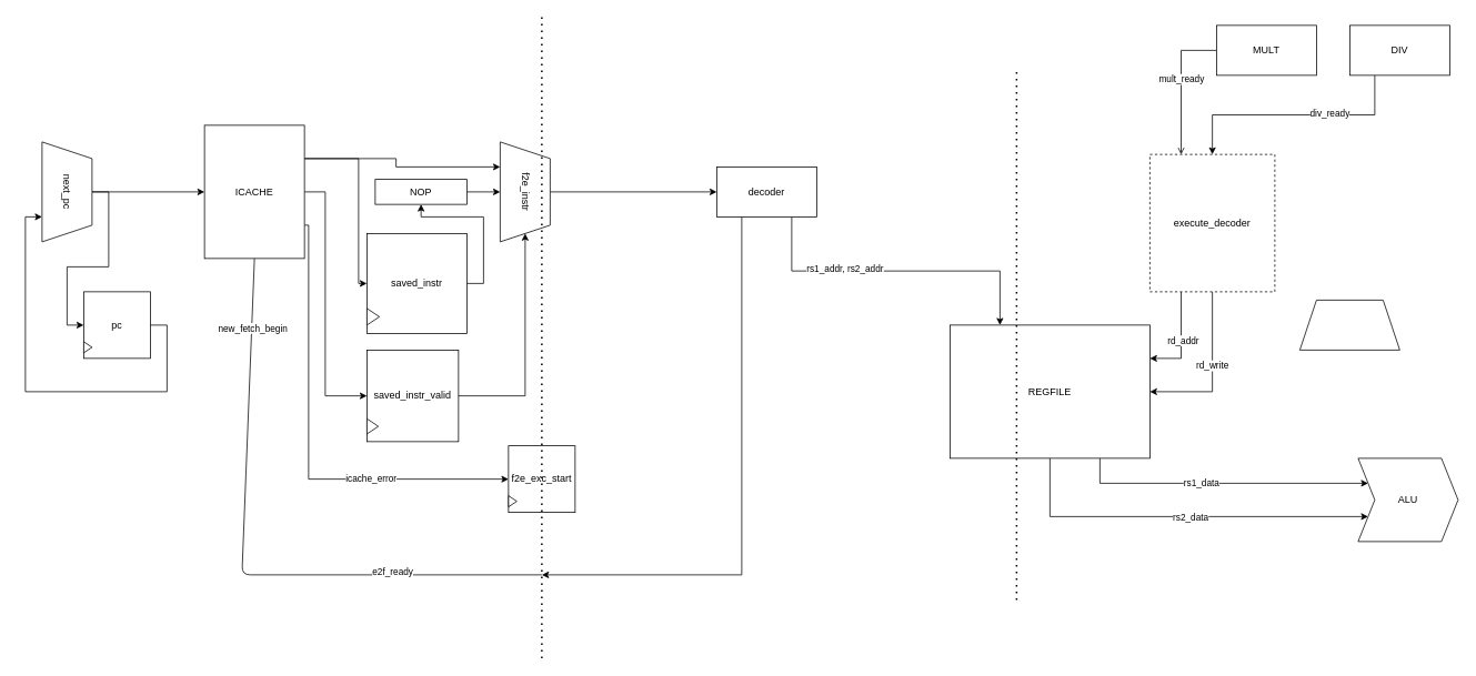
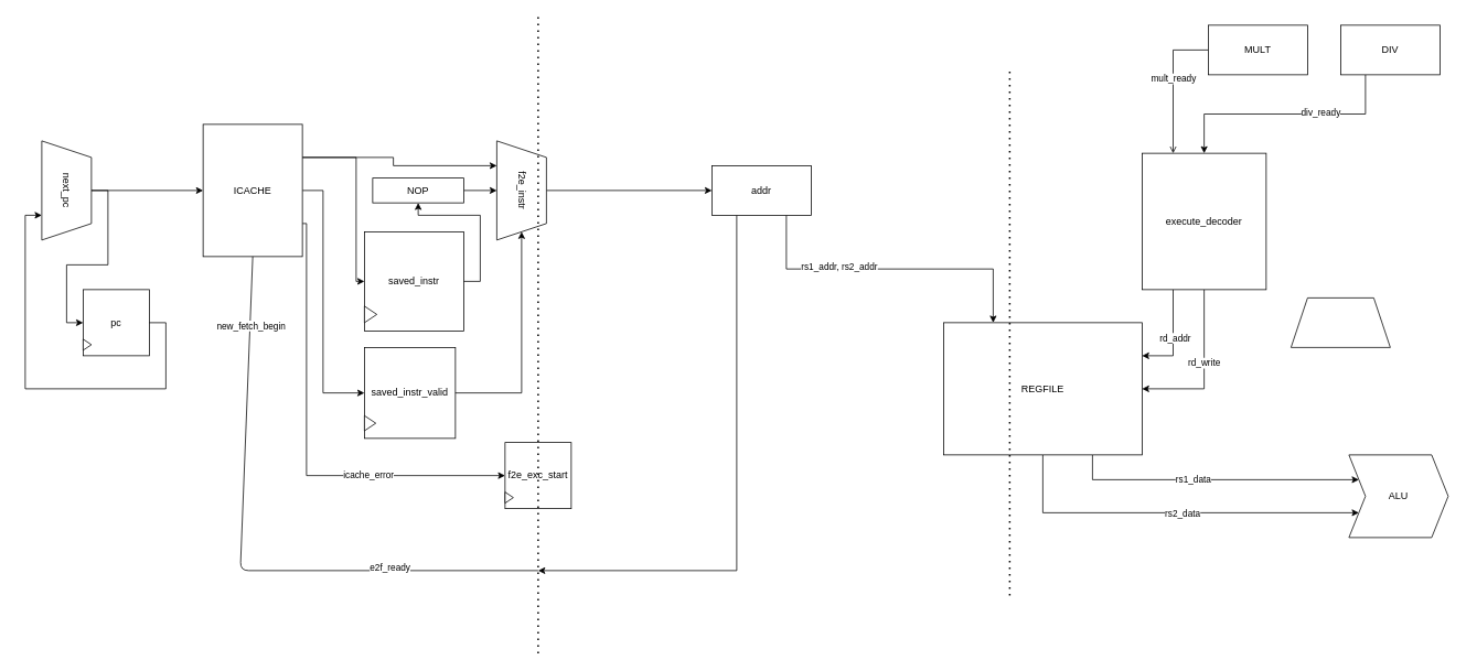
  <mxCell id="0" />
  <mxCell id="1" parent="0" />
  <mxCell id="2" style="edgeStyle=orthogonalEdgeStyle;rounded=0;orthogonalLoop=1;jettySize=auto;html=1;exitX=1;exitY=0.25;exitDx=0;exitDy=0;entryX=0;entryY=0.5;entryDx=0;entryDy=0;" edge="1" parent="1" source="7" target="12"><mxGeometry relative="1" as="geometry"><Array as="points"><mxPoint x="430" y="190" /><mxPoint x="430" y="340" /></Array></mxGeometry></mxCell>
  <mxCell id="3" style="edgeStyle=orthogonalEdgeStyle;rounded=0;orthogonalLoop=1;jettySize=auto;html=1;exitX=1;exitY=0.25;exitDx=0;exitDy=0;entryX=0.25;entryY=1;entryDx=0;entryDy=0;" edge="1" parent="1" source="7" target="15"><mxGeometry relative="1" as="geometry"><Array as="points"><mxPoint x="475" y="190" /><mxPoint x="475" y="200" /></Array></mxGeometry></mxCell>
  <mxCell id="4" style="edgeStyle=orthogonalEdgeStyle;rounded=0;orthogonalLoop=1;jettySize=auto;html=1;exitX=1;exitY=0.5;exitDx=0;exitDy=0;entryX=0;entryY=0.5;entryDx=0;entryDy=0;" edge="1" parent="1" source="7" target="18"><mxGeometry relative="1" as="geometry"><Array as="points"><mxPoint x="390" y="230" /><mxPoint x="390" y="475" /></Array></mxGeometry></mxCell>
  <mxCell id="5" style="edgeStyle=orthogonalEdgeStyle;rounded=0;orthogonalLoop=1;jettySize=auto;html=1;exitX=1;exitY=0.75;exitDx=0;exitDy=0;entryX=0;entryY=0.5;entryDx=0;entryDy=0;" edge="1" parent="1" source="7" target="22"><mxGeometry relative="1" as="geometry"><Array as="points"><mxPoint x="370" y="270" /><mxPoint x="370" y="575" /></Array></mxGeometry></mxCell>
  <mxCell id="6" value="icache_error" style="edgeLabel;html=1;align=center;verticalAlign=middle;resizable=0;points=[];" vertex="1" connectable="0" parent="5"><mxGeometry x="0.398" y="2" relative="1" as="geometry"><mxPoint as="offset" /></mxGeometry></mxCell>
  <mxCell id="7" value="ICACHE" style="rounded=0;whiteSpace=wrap;html=1;" vertex="1" parent="1"><mxGeometry x="245" y="150" width="120" height="160" as="geometry" /></mxCell>
  <mxCell id="8" style="edgeStyle=orthogonalEdgeStyle;rounded=0;orthogonalLoop=1;jettySize=auto;html=1;exitX=0.5;exitY=0;exitDx=0;exitDy=0;entryX=0;entryY=0.5;entryDx=0;entryDy=0;" edge="1" parent="1" source="10" target="7"><mxGeometry relative="1" as="geometry" /></mxCell>
  <mxCell id="9" style="edgeStyle=orthogonalEdgeStyle;rounded=0;orthogonalLoop=1;jettySize=auto;html=1;exitX=0.5;exitY=0;exitDx=0;exitDy=0;entryX=0;entryY=0.5;entryDx=0;entryDy=0;" edge="1" parent="1" source="10" target="28"><mxGeometry relative="1" as="geometry" /></mxCell>
  <mxCell id="10" value="next_pc" style="shape=trapezoid;perimeter=trapezoidPerimeter;whiteSpace=wrap;html=1;fixedSize=1;rotation=90;" vertex="1" parent="1"><mxGeometry x="20" y="200" width="120" height="60" as="geometry" /></mxCell>
  <mxCell id="11" value="" style="group" vertex="1" connectable="0" parent="1"><mxGeometry x="440" y="280" width="120" height="120" as="geometry" /></mxCell>
  <mxCell id="12" value="saved_instr" style="rounded=0;whiteSpace=wrap;html=1;" vertex="1" parent="11"><mxGeometry width="120" height="120" as="geometry" /></mxCell>
  <mxCell id="13" value="" style="triangle;whiteSpace=wrap;html=1;" vertex="1" parent="11"><mxGeometry y="90" width="15" height="20" as="geometry" /></mxCell>
  <mxCell id="14" style="edgeStyle=orthogonalEdgeStyle;rounded=0;orthogonalLoop=1;jettySize=auto;html=1;exitX=0.5;exitY=0;exitDx=0;exitDy=0;entryX=0;entryY=0.5;entryDx=0;entryDy=0;" edge="1" parent="1" source="15" target="36"><mxGeometry relative="1" as="geometry"><mxPoint x="850" y="230" as="targetPoint" /></mxGeometry></mxCell>
  <mxCell id="15" value="f2e_instr" style="shape=trapezoid;perimeter=trapezoidPerimeter;whiteSpace=wrap;html=1;fixedSize=1;rotation=90;" vertex="1" parent="1"><mxGeometry x="570" y="200" width="120" height="60" as="geometry" /></mxCell>
  <mxCell id="16" style="edgeStyle=orthogonalEdgeStyle;rounded=0;orthogonalLoop=1;jettySize=auto;html=1;exitX=1;exitY=0.5;exitDx=0;exitDy=0;" edge="1" parent="1" source="12" target="32"><mxGeometry relative="1" as="geometry" /></mxCell>
  <mxCell id="17" value="" style="group" vertex="1" connectable="0" parent="1"><mxGeometry x="440" y="420" width="110" height="110" as="geometry" /></mxCell>
  <mxCell id="18" value="saved_instr_valid" style="rounded=0;whiteSpace=wrap;html=1;" vertex="1" parent="17"><mxGeometry width="110" height="110.0" as="geometry" /></mxCell>
  <mxCell id="19" value="" style="triangle;whiteSpace=wrap;html=1;" vertex="1" parent="17"><mxGeometry y="82.5" width="13.75" height="18.333" as="geometry" /></mxCell>
  <mxCell id="20" style="edgeStyle=orthogonalEdgeStyle;rounded=0;orthogonalLoop=1;jettySize=auto;html=1;exitX=1;exitY=0.5;exitDx=0;exitDy=0;entryX=1;entryY=0.5;entryDx=0;entryDy=0;" edge="1" parent="1" source="18" target="15"><mxGeometry relative="1" as="geometry" /></mxCell>
  <mxCell id="21" value="" style="group" vertex="1" connectable="0" parent="1"><mxGeometry x="610" y="535" width="80" height="80" as="geometry" /></mxCell>
  <mxCell id="22" value="f2e_exc_start" style="rounded=0;whiteSpace=wrap;html=1;" vertex="1" parent="21"><mxGeometry width="80" height="80" as="geometry" /></mxCell>
  <mxCell id="23" value="" style="triangle;whiteSpace=wrap;html=1;" vertex="1" parent="21"><mxGeometry y="60" width="10" height="13.333" as="geometry" /></mxCell>
  <mxCell id="24" value="" style="endArrow=none;html=1;exitX=0.5;exitY=1;exitDx=0;exitDy=0;" edge="1" parent="1" source="7"><mxGeometry width="50" height="50" relative="1" as="geometry"><mxPoint x="650" y="740" as="sourcePoint" /><mxPoint x="650" y="690" as="targetPoint" /><Array as="points"><mxPoint x="290" y="690" /></Array></mxGeometry></mxCell>
  <mxCell id="25" value="e2f_ready" style="edgeLabel;html=1;align=center;verticalAlign=middle;resizable=0;points=[];" vertex="1" connectable="0" parent="24"><mxGeometry x="0.516" y="4" relative="1" as="geometry"><mxPoint as="offset" /></mxGeometry></mxCell>
  <mxCell id="26" value="new_fetch_begin" style="edgeLabel;html=1;align=center;verticalAlign=middle;resizable=0;points=[];" vertex="1" connectable="0" parent="24"><mxGeometry x="-0.772" y="1" relative="1" as="geometry"><mxPoint as="offset" /></mxGeometry></mxCell>
  <mxCell id="27" value="" style="group" vertex="1" connectable="0" parent="1"><mxGeometry x="100" y="350" width="80" height="80" as="geometry" /></mxCell>
  <mxCell id="28" value="pc" style="rounded=0;whiteSpace=wrap;html=1;" vertex="1" parent="27"><mxGeometry width="80" height="80" as="geometry" /></mxCell>
  <mxCell id="29" value="" style="triangle;whiteSpace=wrap;html=1;" vertex="1" parent="27"><mxGeometry y="60" width="10" height="13.333" as="geometry" /></mxCell>
  <mxCell id="30" style="edgeStyle=orthogonalEdgeStyle;rounded=0;orthogonalLoop=1;jettySize=auto;html=1;exitX=1;exitY=0.5;exitDx=0;exitDy=0;entryX=0.75;entryY=1;entryDx=0;entryDy=0;" edge="1" parent="1" source="28" target="10"><mxGeometry relative="1" as="geometry"><Array as="points"><mxPoint x="200" y="390" /><mxPoint x="200" y="470" /><mxPoint x="30" y="470" /><mxPoint x="30" y="260" /></Array></mxGeometry></mxCell>
  <mxCell id="31" style="edgeStyle=orthogonalEdgeStyle;rounded=0;orthogonalLoop=1;jettySize=auto;html=1;exitX=1;exitY=0.5;exitDx=0;exitDy=0;entryX=0.5;entryY=1;entryDx=0;entryDy=0;" edge="1" parent="1" source="32" target="15"><mxGeometry relative="1" as="geometry" /></mxCell>
  <mxCell id="32" value="NOP" style="rounded=0;whiteSpace=wrap;html=1;" vertex="1" parent="1"><mxGeometry x="450" y="215" width="110" height="30" as="geometry" /></mxCell>
  <mxCell id="33" style="edgeStyle=orthogonalEdgeStyle;rounded=0;orthogonalLoop=1;jettySize=auto;html=1;exitX=0.75;exitY=1;exitDx=0;exitDy=0;entryX=0.25;entryY=0;entryDx=0;entryDy=0;" edge="1" parent="1" source="36" target="41"><mxGeometry relative="1" as="geometry" /></mxCell>
  <mxCell id="34" value="rs1_addr, rs2_addr" style="edgeLabel;html=1;align=center;verticalAlign=middle;resizable=0;points=[];" vertex="1" connectable="0" parent="33"><mxGeometry x="-0.326" y="3" relative="1" as="geometry"><mxPoint as="offset" /></mxGeometry></mxCell>
  <mxCell id="35" style="edgeStyle=orthogonalEdgeStyle;rounded=0;orthogonalLoop=1;jettySize=auto;html=1;exitX=0.25;exitY=1;exitDx=0;exitDy=0;" edge="1" parent="1" source="36"><mxGeometry relative="1" as="geometry"><mxPoint x="650" y="690" as="targetPoint" /><Array as="points"><mxPoint x="890" y="690" /></Array></mxGeometry></mxCell>
- <mxCell id="36" value="decoder" style="rounded=0;whiteSpace=wrap;html=1;" vertex="1" parent="1"><mxGeometry x="860" y="200" width="120" height="60" as="geometry" /></mxCell>
+ <mxCell id="36" value="addr" style="rounded=0;whiteSpace=wrap;html=1;" vertex="1" parent="1"><mxGeometry x="860" y="200" width="120" height="60" as="geometry" /></mxCell>
  <mxCell id="37" style="edgeStyle=orthogonalEdgeStyle;rounded=0;orthogonalLoop=1;jettySize=auto;html=1;exitX=0.75;exitY=1;exitDx=0;exitDy=0;entryX=0;entryY=0.25;entryDx=0;entryDy=0;" edge="1" parent="1" source="41" target="56"><mxGeometry relative="1" as="geometry" /></mxCell>
  <mxCell id="38" value="rs1_data" style="edgeLabel;html=1;align=center;verticalAlign=middle;resizable=0;points=[];" vertex="1" connectable="0" parent="37"><mxGeometry x="-0.144" y="1" relative="1" as="geometry"><mxPoint as="offset" /></mxGeometry></mxCell>
  <mxCell id="39" style="edgeStyle=orthogonalEdgeStyle;rounded=0;orthogonalLoop=1;jettySize=auto;html=1;exitX=0.5;exitY=1;exitDx=0;exitDy=0;entryX=0;entryY=0.75;entryDx=0;entryDy=0;" edge="1" parent="1" source="41" target="56"><mxGeometry relative="1" as="geometry" /></mxCell>
  <mxCell id="40" value="rs2_data" style="edgeLabel;html=1;align=center;verticalAlign=middle;resizable=0;points=[];" vertex="1" connectable="0" parent="39"><mxGeometry x="0.055" relative="1" as="geometry"><mxPoint as="offset" /></mxGeometry></mxCell>
  <mxCell id="41" value="REGFILE" style="rounded=0;whiteSpace=wrap;html=1;" vertex="1" parent="1"><mxGeometry x="1140" y="390" width="240" height="160" as="geometry" /></mxCell>
  <mxCell id="42" value="" style="endArrow=none;dashed=1;html=1;dashPattern=1 3;strokeWidth=2;" edge="1" parent="1"><mxGeometry width="50" height="50" relative="1" as="geometry"><mxPoint x="650" y="790" as="sourcePoint" /><mxPoint x="650" y="20" as="targetPoint" /></mxGeometry></mxCell>
  <mxCell id="43" value="" style="endArrow=none;dashed=1;html=1;dashPattern=1 3;strokeWidth=2;" edge="1" parent="1"><mxGeometry width="50" height="50" relative="1" as="geometry"><mxPoint x="1220" y="720" as="sourcePoint" /><mxPoint x="1220" y="80" as="targetPoint" /></mxGeometry></mxCell>
  <mxCell id="44" style="edgeStyle=orthogonalEdgeStyle;rounded=0;orthogonalLoop=1;jettySize=auto;html=1;exitX=0.25;exitY=1;exitDx=0;exitDy=0;" edge="1" parent="1" source="48"><mxGeometry relative="1" as="geometry"><mxPoint x="1380" y="430" as="targetPoint" /><Array as="points"><mxPoint x="1418" y="430" /><mxPoint x="1380" y="430" /></Array></mxGeometry></mxCell>
  <mxCell id="45" value="rd_addr" style="edgeLabel;html=1;align=center;verticalAlign=middle;resizable=0;points=[];" vertex="1" connectable="0" parent="44"><mxGeometry x="-0.017" y="2" relative="1" as="geometry"><mxPoint as="offset" /></mxGeometry></mxCell>
  <mxCell id="46" style="edgeStyle=orthogonalEdgeStyle;rounded=0;orthogonalLoop=1;jettySize=auto;html=1;exitX=0.5;exitY=1;exitDx=0;exitDy=0;entryX=1;entryY=0.5;entryDx=0;entryDy=0;" edge="1" parent="1" source="48" target="41"><mxGeometry relative="1" as="geometry" /></mxCell>
  <mxCell id="47" value="rd_write" style="edgeLabel;html=1;align=center;verticalAlign=middle;resizable=0;points=[];" vertex="1" connectable="0" parent="46"><mxGeometry x="-0.094" y="-1" relative="1" as="geometry"><mxPoint as="offset" /></mxGeometry></mxCell>
- <mxCell id="48" value="execute_decoder" style="rounded=0;whiteSpace=wrap;html=1;dashed=1;" vertex="1" parent="1"><mxGeometry x="1380" y="185" width="150" height="165" as="geometry" /></mxCell>
+ <mxCell id="48" value="execute_decoder" style="rounded=0;whiteSpace=wrap;html=1;" vertex="1" parent="1"><mxGeometry x="1380" y="185" width="150" height="165" as="geometry" /></mxCell>
  <mxCell id="49" style="edgeStyle=orthogonalEdgeStyle;rounded=0;orthogonalLoop=1;jettySize=auto;html=1;exitX=0;exitY=0.5;exitDx=0;exitDy=0;entryX=0.25;entryY=0;entryDx=0;entryDy=0;endArrow=open;" edge="1" parent="1" source="51" target="48"><mxGeometry relative="1" as="geometry" /></mxCell>
  <mxCell id="50" value="mult_ready" style="edgeLabel;html=1;align=center;verticalAlign=middle;resizable=0;points=[];" vertex="1" connectable="0" parent="49"><mxGeometry x="-0.087" relative="1" as="geometry"><mxPoint y="1" as="offset" /></mxGeometry></mxCell>
  <mxCell id="51" value="MULT" style="rounded=0;whiteSpace=wrap;html=1;" vertex="1" parent="1"><mxGeometry x="1460" y="30" width="120" height="60" as="geometry" /></mxCell>
  <mxCell id="52" style="edgeStyle=orthogonalEdgeStyle;rounded=0;orthogonalLoop=1;jettySize=auto;html=1;exitX=0.25;exitY=1;exitDx=0;exitDy=0;entryX=0.5;entryY=0;entryDx=0;entryDy=0;" edge="1" parent="1" source="54" target="48"><mxGeometry relative="1" as="geometry" /></mxCell>
  <mxCell id="53" value="div_ready" style="edgeLabel;html=1;align=center;verticalAlign=middle;resizable=0;points=[];" vertex="1" connectable="0" parent="52"><mxGeometry x="-0.293" y="-2" relative="1" as="geometry"><mxPoint x="1" as="offset" /></mxGeometry></mxCell>
  <mxCell id="54" value="DIV" style="rounded=0;whiteSpace=wrap;html=1;" vertex="1" parent="1"><mxGeometry x="1620" y="30" width="120" height="60" as="geometry" /></mxCell>
  <mxCell id="55" value="" style="shape=trapezoid;perimeter=trapezoidPerimeter;whiteSpace=wrap;html=1;fixedSize=1;" vertex="1" parent="1"><mxGeometry x="1560" y="360" width="120" height="60" as="geometry" /></mxCell>
  <mxCell id="56" value="ALU" style="shape=step;perimeter=stepPerimeter;whiteSpace=wrap;html=1;fixedSize=1;" vertex="1" parent="1"><mxGeometry x="1630" y="550" width="120" height="100" as="geometry" /></mxCell>
